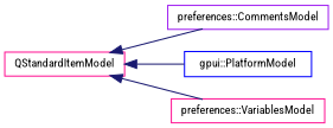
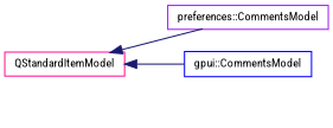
  digraph {
    fontname="Roboto Condensed"
    rankdir=LR
    node [color=deeppink fillcolor=white fontname="Roboto Condensed" fontsize=10 shape=record style=filled]
    edge [color=midnightblue dir=back fontname="Roboto Condensed" fontsize=10 labelfontname=Helvetica labelfontsize=10 style=solid]
    n1 [height=0.2 label=QStandardItemModel width=0.4]
    n2 [color=purple height=0.2 label="preferences::CommentsModel" width=0.4]
-   n3 [color=blue height=0.2 label="gpui::PlatformModel" width=0.4]
-   n4 [height=0.2 label="preferences::VariablesModel" width=0.4]
+   n3 [color=blue height=0.2 label="gpui::CommentsModel" width=0.4]
    n1 -> n2
    n1 -> n3
-   n1 -> n4
  }
